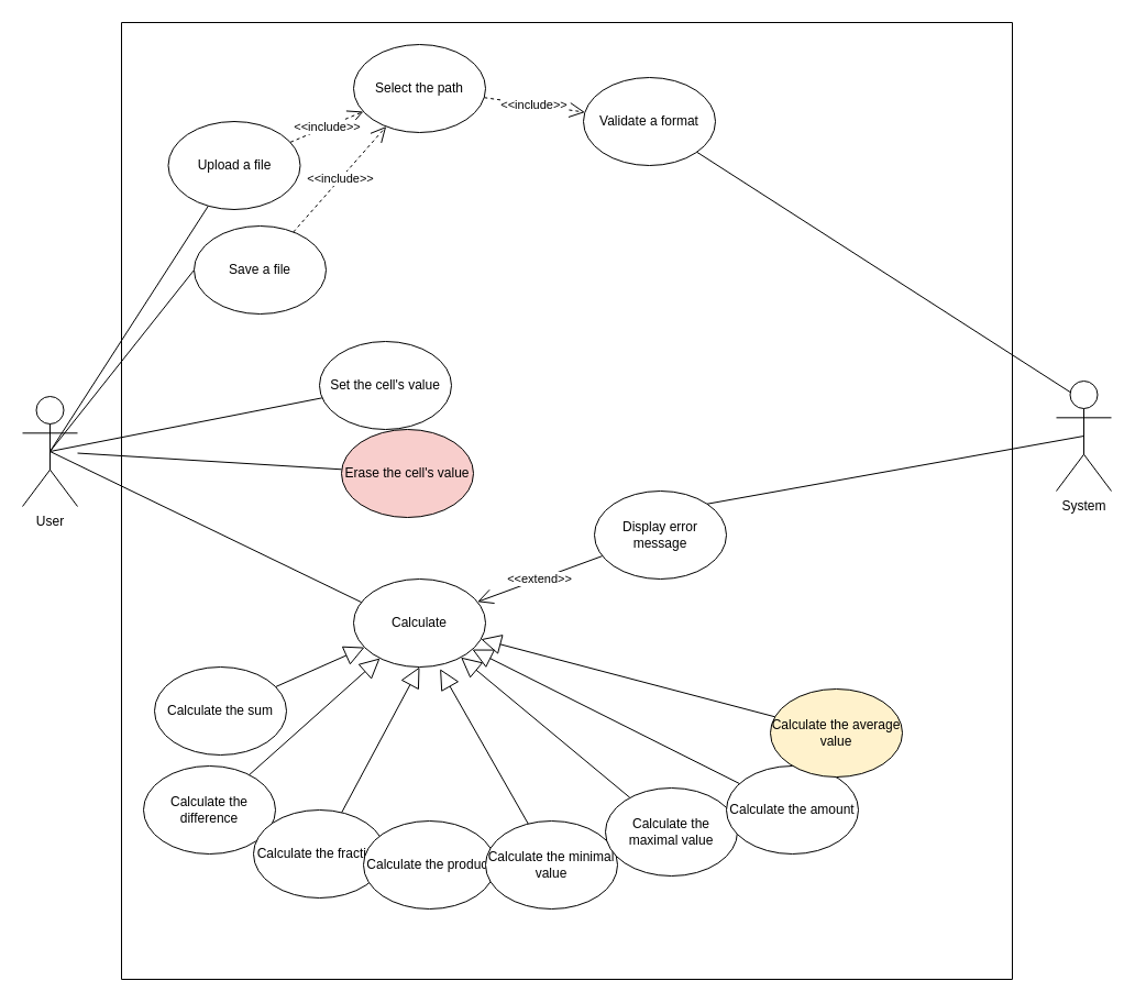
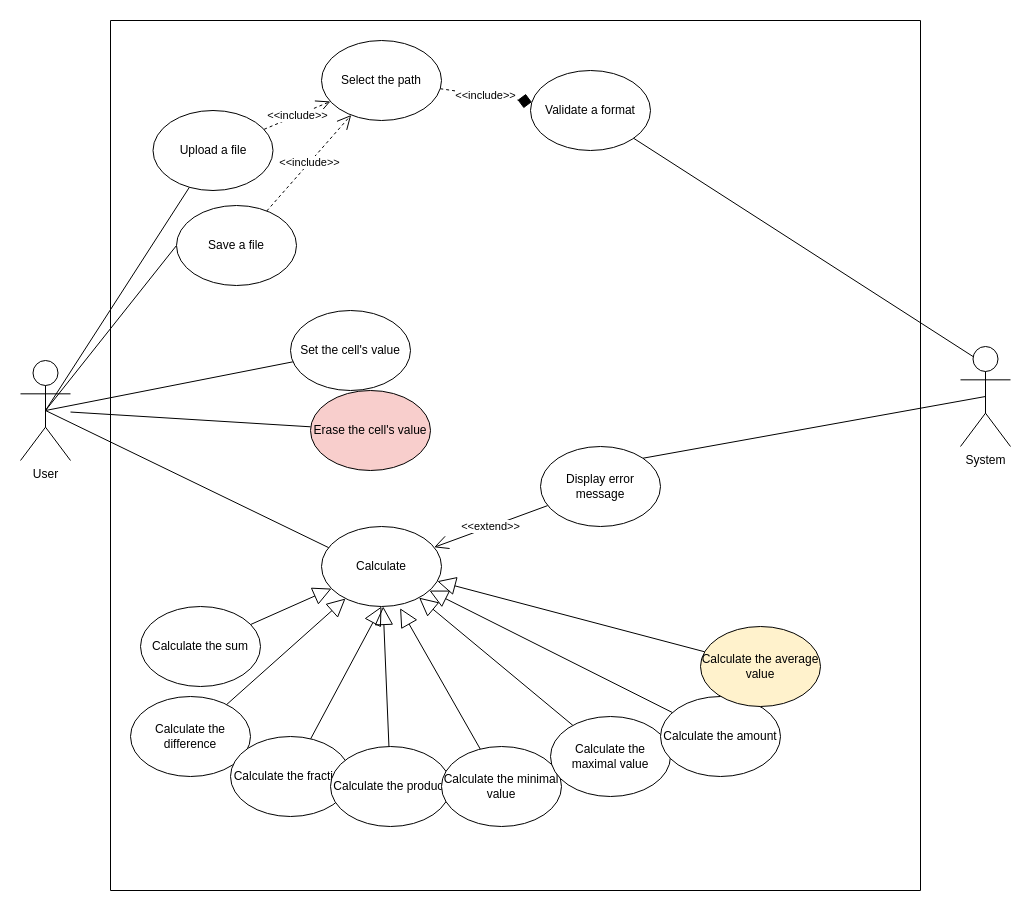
  <mxCell id="0" />
  <mxCell id="1" parent="0" />
  <mxCell id="2" value="User" style="shape=umlActor;verticalLabelPosition=bottom;verticalAlign=top;html=1;outlineConnect=0;" vertex="1" parent="1"><mxGeometry x="20" y="360" width="50" height="100" as="geometry" /></mxCell>
  <mxCell id="3" value="" style="endArrow=none;html=1;rounded=0;exitX=0.5;exitY=0.5;exitDx=0;exitDy=0;exitPerimeter=0;" edge="1" parent="1" source="2" target="34"><mxGeometry width="50" height="50" relative="1" as="geometry"><mxPoint x="270" y="520" as="sourcePoint" /><mxPoint x="230" y="310" as="targetPoint" /></mxGeometry></mxCell>
  <mxCell id="4" value="" style="endArrow=none;html=1;rounded=0;exitX=0.5;exitY=0.5;exitDx=0;exitDy=0;exitPerimeter=0;entryX=0;entryY=0.5;entryDx=0;entryDy=0;" edge="1" parent="1" source="2" target="9"><mxGeometry width="50" height="50" relative="1" as="geometry"><mxPoint x="140" y="480" as="sourcePoint" /><mxPoint x="250" y="440" as="targetPoint" /></mxGeometry></mxCell>
  <mxCell id="5" value="" style="endArrow=none;html=1;rounded=0;exitX=0.5;exitY=0.5;exitDx=0;exitDy=0;exitPerimeter=0;" edge="1" parent="1" source="2" target="12"><mxGeometry width="50" height="50" relative="1" as="geometry"><mxPoint x="85" y="430" as="sourcePoint" /><mxPoint x="250" y="400" as="targetPoint" /></mxGeometry></mxCell>
  <mxCell id="6" value="" style="endArrow=none;html=1;rounded=0;" edge="1" parent="1" target="33" source="2"><mxGeometry width="50" height="50" relative="1" as="geometry"><mxPoint x="40" y="410" as="sourcePoint" /><mxPoint x="325" y="695.27" as="targetPoint" /></mxGeometry></mxCell>
  <mxCell id="7" value="" style="endArrow=none;html=1;rounded=0;entryX=0.077;entryY=0.277;entryDx=0;entryDy=0;entryPerimeter=0;exitX=0.5;exitY=0.5;exitDx=0;exitDy=0;exitPerimeter=0;" edge="1" parent="1" source="2" target="14"><mxGeometry width="50" height="50" relative="1" as="geometry"><mxPoint x="85" y="430" as="sourcePoint" /><mxPoint x="334" y="567" as="targetPoint" /></mxGeometry></mxCell>
  <mxCell id="8" value="" style="swimlane;startSize=0;" vertex="1" parent="1"><mxGeometry x="110" y="20" width="810" height="870" as="geometry" /></mxCell>
  <mxCell id="9" value="Save a file" style="ellipse;whiteSpace=wrap;html=1;" vertex="1" parent="8"><mxGeometry x="66" y="185" width="120" height="80" as="geometry" /></mxCell>
  <mxCell id="10" value="Select the path" style="ellipse;whiteSpace=wrap;html=1;" vertex="1" parent="8"><mxGeometry x="211" y="20" width="120" height="80" as="geometry" /></mxCell>
  <mxCell id="11" value="&amp;lt;&amp;lt;include&amp;gt;&amp;gt;" style="endArrow=open;endSize=12;dashed=1;html=1;rounded=0;" edge="1" parent="8" source="9" target="10"><mxGeometry width="160" relative="1" as="geometry"><mxPoint x="240" y="400" as="sourcePoint" /><mxPoint x="430" y="340" as="targetPoint" /></mxGeometry></mxCell>
  <mxCell id="12" value="Upload a file" style="ellipse;whiteSpace=wrap;html=1;" vertex="1" parent="8"><mxGeometry x="42.5" y="90" width="120" height="80" as="geometry" /></mxCell>
  <mxCell id="13" value="&amp;lt;&amp;lt;include&amp;gt;&amp;gt;" style="endArrow=open;endSize=12;dashed=1;html=1;rounded=0;exitX=0.926;exitY=0.235;exitDx=0;exitDy=0;exitPerimeter=0;" edge="1" parent="8" target="10" source="12"><mxGeometry width="160" relative="1" as="geometry"><mxPoint x="280" y="451" as="sourcePoint" /><mxPoint x="257.586" y="69.468" as="targetPoint" /></mxGeometry></mxCell>
  <mxCell id="14" value="Calculate" style="ellipse;whiteSpace=wrap;html=1;" vertex="1" parent="8"><mxGeometry x="211" y="506" width="120" height="80" as="geometry" /></mxCell>
+ <mxCell id="15" value="" style="endArrow=block;endSize=16;endFill=0;html=1;rounded=0;" edge="1" parent="8" source="22" target="14"><mxGeometry width="160" relative="1" as="geometry"><mxPoint x="240" y="770" as="sourcePoint" /><mxPoint x="241" y="705" as="targetPoint" /></mxGeometry></mxCell>
  <mxCell id="16" value="Calculate the sum" style="ellipse;whiteSpace=wrap;html=1;" vertex="1" parent="8"><mxGeometry x="30" y="586" width="120" height="80" as="geometry" /></mxCell>
  <mxCell id="17" value="" style="endArrow=block;endSize=16;endFill=0;html=1;rounded=0;entryX=0.5;entryY=1;entryDx=0;entryDy=0;" edge="1" parent="8" source="20" target="14"><mxGeometry x="0.013" width="160" relative="1" as="geometry"><mxPoint x="151" y="786" as="sourcePoint" /><mxPoint x="231" y="695" as="targetPoint" /><mxPoint as="offset" /></mxGeometry></mxCell>
  <mxCell id="18" value="Calculate the difference" style="ellipse;whiteSpace=wrap;html=1;" vertex="1" parent="8"><mxGeometry x="20" y="676" width="120" height="80" as="geometry" /></mxCell>
  <mxCell id="19" value="" style="endArrow=block;endSize=16;endFill=0;html=1;rounded=0;" edge="1" parent="8" source="18" target="14"><mxGeometry width="160" relative="1" as="geometry"><mxPoint x="136" y="726" as="sourcePoint" /><mxPoint x="242" y="698" as="targetPoint" /></mxGeometry></mxCell>
  <mxCell id="20" value="Calculate the fraction" style="ellipse;whiteSpace=wrap;html=1;" vertex="1" parent="8"><mxGeometry x="120" y="716" width="120" height="80" as="geometry" /></mxCell>
  <mxCell id="21" value="" style="endArrow=block;endSize=16;endFill=0;html=1;rounded=0;" edge="1" parent="8" source="16" target="14"><mxGeometry width="160" relative="1" as="geometry"><mxPoint x="180" y="700" as="sourcePoint" /><mxPoint x="190" y="820" as="targetPoint" /></mxGeometry></mxCell>
  <mxCell id="22" value="Calculate the product" style="ellipse;whiteSpace=wrap;html=1;" vertex="1" parent="8"><mxGeometry x="220" y="726" width="120" height="80" as="geometry" /></mxCell>
  <mxCell id="23" value="" style="endArrow=block;endSize=16;endFill=0;html=1;rounded=0;entryX=0.655;entryY=1.022;entryDx=0;entryDy=0;entryPerimeter=0;" edge="1" parent="8" source="24" target="14"><mxGeometry width="160" relative="1" as="geometry"><mxPoint x="351" y="740" as="sourcePoint" /><mxPoint x="364" y="660" as="targetPoint" /></mxGeometry></mxCell>
  <mxCell id="24" value="Calculate the minimal value" style="ellipse;whiteSpace=wrap;html=1;" vertex="1" parent="8"><mxGeometry x="331" y="726" width="120" height="80" as="geometry" /></mxCell>
  <mxCell id="25" value="" style="endArrow=block;endSize=16;endFill=0;html=1;rounded=0;" edge="1" parent="8" source="26" target="14"><mxGeometry width="160" relative="1" as="geometry"><mxPoint x="441" y="684" as="sourcePoint" /><mxPoint x="360" y="636" as="targetPoint" /></mxGeometry></mxCell>
  <mxCell id="26" value="Calculate the maximal value" style="ellipse;whiteSpace=wrap;html=1;" vertex="1" parent="8"><mxGeometry x="440" y="696" width="120" height="80" as="geometry" /></mxCell>
  <mxCell id="27" value="" style="endArrow=block;endSize=16;endFill=0;html=1;rounded=0;" edge="1" parent="8" source="28" target="14"><mxGeometry width="160" relative="1" as="geometry"><mxPoint x="458" y="616" as="sourcePoint" /><mxPoint x="311" y="610" as="targetPoint" /></mxGeometry></mxCell>
  <mxCell id="28" value="Calculate the amount" style="ellipse;whiteSpace=wrap;html=1;" vertex="1" parent="8"><mxGeometry x="550" y="676" width="120" height="80" as="geometry" /></mxCell>
  <mxCell id="29" value="" style="endArrow=block;endSize=16;endFill=0;html=1;rounded=0;" edge="1" parent="8" source="30" target="14"><mxGeometry width="160" relative="1" as="geometry"><mxPoint x="433" y="710" as="sourcePoint" /><mxPoint x="316" y="676" as="targetPoint" /></mxGeometry></mxCell>
  <mxCell id="30" value="Calculate the average value" style="ellipse;whiteSpace=wrap;html=1;fillColor=#fff2cc;" vertex="1" parent="8"><mxGeometry x="590" y="606" width="120" height="80" as="geometry" /></mxCell>
  <mxCell id="31" value="&amp;lt;&amp;lt;extend&amp;gt;&amp;gt;" style="endArrow=open;endSize=12;dashed=0;html=1;rounded=0;" edge="1" parent="8" source="32" target="14"><mxGeometry width="160" relative="1" as="geometry"><mxPoint x="443" y="578" as="sourcePoint" /><mxPoint x="377" y="722" as="targetPoint" /></mxGeometry></mxCell>
  <mxCell id="32" value="Display error message" style="ellipse;whiteSpace=wrap;html=1;" vertex="1" parent="8"><mxGeometry x="430" y="426" width="120" height="80" as="geometry" /></mxCell>
  <mxCell id="33" value="Erase the cell's value" style="ellipse;whiteSpace=wrap;html=1;fillColor=#f8cecc;" vertex="1" parent="8"><mxGeometry x="200" y="370" width="120" height="80" as="geometry" /></mxCell>
  <mxCell id="34" value="Set the cell's value" style="ellipse;whiteSpace=wrap;html=1;" vertex="1" parent="8"><mxGeometry x="180" y="290" width="120" height="80" as="geometry" /></mxCell>
  <mxCell id="35" value="Validate a format" style="ellipse;whiteSpace=wrap;html=1;" vertex="1" parent="8"><mxGeometry x="420" y="50" width="120" height="80" as="geometry" /></mxCell>
- <mxCell id="36" value="&amp;lt;&amp;lt;include&amp;gt;&amp;gt;" style="endArrow=open;endSize=12;dashed=1;html=1;rounded=0;" edge="1" parent="8" source="10" target="35"><mxGeometry width="160" relative="1" as="geometry"><mxPoint x="344" y="129" as="sourcePoint" /><mxPoint x="410" y="101" as="targetPoint" /></mxGeometry></mxCell>
+ <mxCell id="36" value="&amp;lt;&amp;lt;include&amp;gt;&amp;gt;" style="endArrow=diamond;endSize=12;dashed=1;html=1;rounded=0;" edge="1" parent="8" source="10" target="35"><mxGeometry width="160" relative="1" as="geometry"><mxPoint x="344" y="129" as="sourcePoint" /><mxPoint x="410" y="101" as="targetPoint" /></mxGeometry></mxCell>
  <mxCell id="37" value="System" style="shape=umlActor;verticalLabelPosition=bottom;verticalAlign=top;html=1;outlineConnect=0;" vertex="1" parent="1"><mxGeometry x="960" y="346" width="50" height="100" as="geometry" /></mxCell>
  <mxCell id="38" value="" style="endArrow=none;html=1;rounded=0;exitX=1;exitY=0;exitDx=0;exitDy=0;entryX=0.5;entryY=0.5;entryDx=0;entryDy=0;entryPerimeter=0;" edge="1" parent="1" source="32" target="37"><mxGeometry width="50" height="50" relative="1" as="geometry"><mxPoint x="55" y="420" as="sourcePoint" /><mxPoint x="370" y="568" as="targetPoint" /></mxGeometry></mxCell>
  <mxCell id="39" value="" style="endArrow=none;html=1;rounded=0;entryX=0.25;entryY=0.1;entryDx=0;entryDy=0;entryPerimeter=0;" edge="1" parent="1" source="35" target="37"><mxGeometry width="50" height="50" relative="1" as="geometry"><mxPoint x="652" y="468" as="sourcePoint" /><mxPoint x="905" y="280" as="targetPoint" /></mxGeometry></mxCell>
